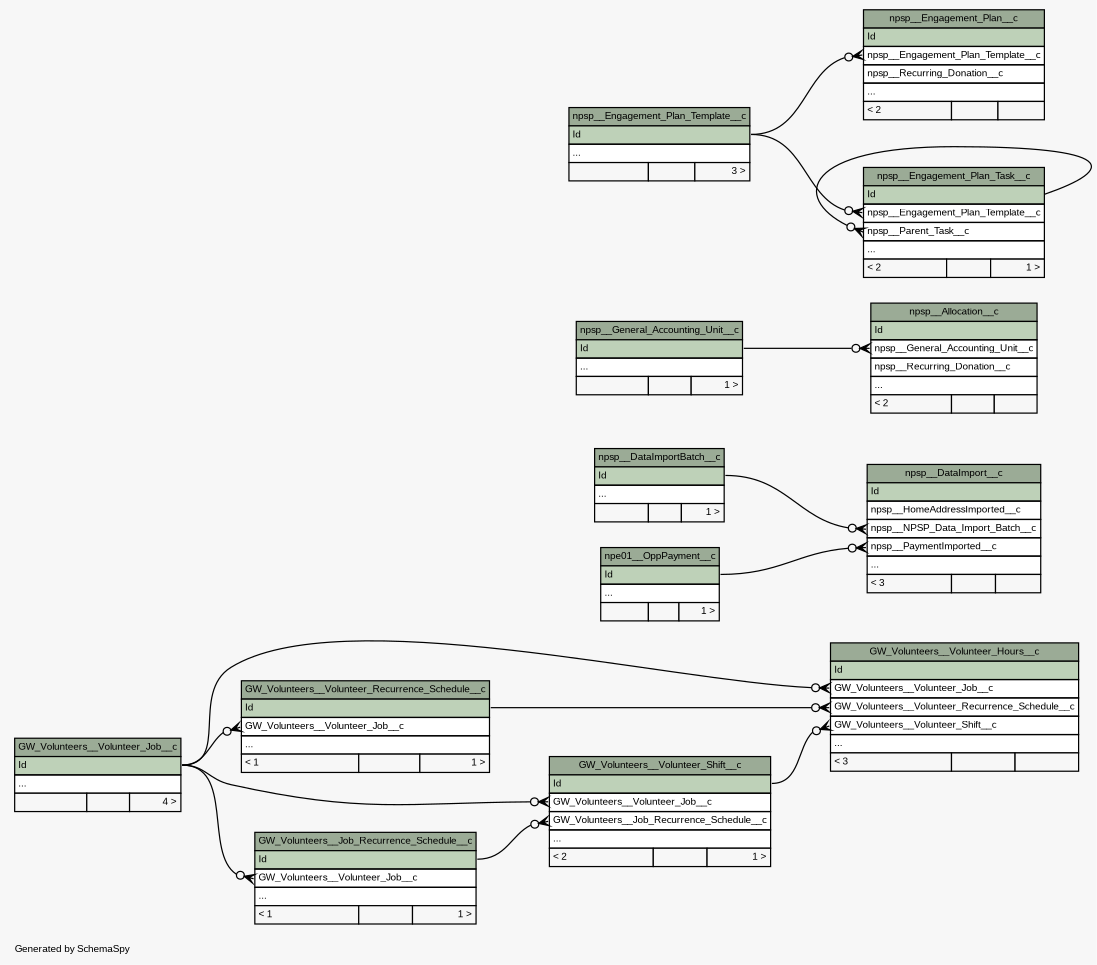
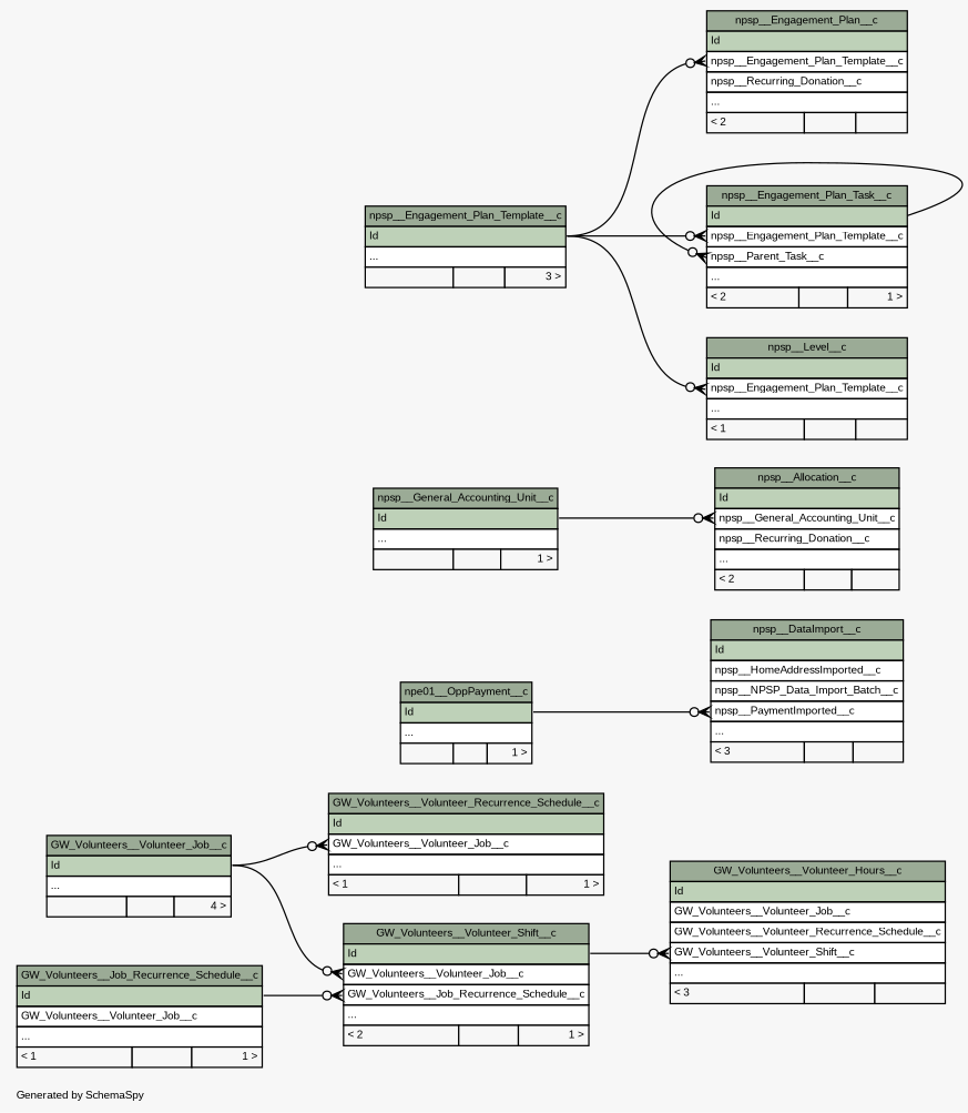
  digraph {
    bgcolor="#f7f7f7"
    fontname=Arial
    fontsize=8
    label="\nGenerated by SchemaSpy"
    labeljust=l
    nodesep=0.18
    rankdir=RL
    ranksep=0.46
    node [fontname=Arial fontsize=8 shape=plaintext]
    edge [arrowhead=none arrowsize=0.8 arrowtail=crowodot dir=back headport="Id:e" tailport="GW_Volunteers__Volunteer_Job__c:w"]
    n1 [label=<     <TABLE BORDER="0" CELLBORDER="1" CELLSPACING="0" BGCOLOR="#ffffff">       <TR><TD COLSPAN="3" BGCOLOR="#9bab96" ALIGN="CENTER">GW_Volunteers__Job_Recurrence_Schedule__c</TD></TR>       <TR><TD PORT="Id" COLSPAN="3" BGCOLOR="#bed1b8" ALIGN="LEFT">Id</TD></TR>       <TR><TD PORT="GW_Volunteers__Volunteer_Job__c" COLSPAN="3" ALIGN="LEFT">GW_Volunteers__Volunteer_Job__c</TD></TR>       <TR><TD PORT="elipses" COLSPAN="3" ALIGN="LEFT">...</TD></TR>       <TR><TD ALIGN="LEFT" BGCOLOR="#f7f7f7">&lt; 1</TD><TD ALIGN="RIGHT" BGCOLOR="#f7f7f7">  </TD><TD ALIGN="RIGHT" BGCOLOR="#f7f7f7">1 &gt;</TD></TR>     </TABLE>>]
    n2 [label=<     <TABLE BORDER="0" CELLBORDER="1" CELLSPACING="0" BGCOLOR="#ffffff">       <TR><TD COLSPAN="3" BGCOLOR="#9bab96" ALIGN="CENTER">GW_Volunteers__Volunteer_Job__c</TD></TR>       <TR><TD PORT="Id" COLSPAN="3" BGCOLOR="#bed1b8" ALIGN="LEFT">Id</TD></TR>       <TR><TD PORT="elipses" COLSPAN="3" ALIGN="LEFT">...</TD></TR>       <TR><TD ALIGN="LEFT" BGCOLOR="#f7f7f7">  </TD><TD ALIGN="RIGHT" BGCOLOR="#f7f7f7">  </TD><TD ALIGN="RIGHT" BGCOLOR="#f7f7f7">4 &gt;</TD></TR>     </TABLE>>]
    n3 [label=<     <TABLE BORDER="0" CELLBORDER="1" CELLSPACING="0" BGCOLOR="#ffffff">       <TR><TD COLSPAN="3" BGCOLOR="#9bab96" ALIGN="CENTER">GW_Volunteers__Volunteer_Hours__c</TD></TR>       <TR><TD PORT="Id" COLSPAN="3" BGCOLOR="#bed1b8" ALIGN="LEFT">Id</TD></TR>       <TR><TD PORT="GW_Volunteers__Volunteer_Job__c" COLSPAN="3" ALIGN="LEFT">GW_Volunteers__Volunteer_Job__c</TD></TR>       <TR><TD PORT="GW_Volunteers__Volunteer_Recurrence_Schedule__c" COLSPAN="3" ALIGN="LEFT">GW_Volunteers__Volunteer_Recurrence_Schedule__c</TD></TR>       <TR><TD PORT="GW_Volunteers__Volunteer_Shift__c" COLSPAN="3" ALIGN="LEFT">GW_Volunteers__Volunteer_Shift__c</TD></TR>       <TR><TD PORT="elipses" COLSPAN="3" ALIGN="LEFT">...</TD></TR>       <TR><TD ALIGN="LEFT" BGCOLOR="#f7f7f7">&lt; 3</TD><TD ALIGN="RIGHT" BGCOLOR="#f7f7f7">  </TD><TD ALIGN="RIGHT" BGCOLOR="#f7f7f7">  </TD></TR>     </TABLE>>]
    n4 [label=<     <TABLE BORDER="0" CELLBORDER="1" CELLSPACING="0" BGCOLOR="#ffffff">       <TR><TD COLSPAN="3" BGCOLOR="#9bab96" ALIGN="CENTER">GW_Volunteers__Volunteer_Recurrence_Schedule__c</TD></TR>       <TR><TD PORT="Id" COLSPAN="3" BGCOLOR="#bed1b8" ALIGN="LEFT">Id</TD></TR>       <TR><TD PORT="GW_Volunteers__Volunteer_Job__c" COLSPAN="3" ALIGN="LEFT">GW_Volunteers__Volunteer_Job__c</TD></TR>       <TR><TD PORT="elipses" COLSPAN="3" ALIGN="LEFT">...</TD></TR>       <TR><TD ALIGN="LEFT" BGCOLOR="#f7f7f7">&lt; 1</TD><TD ALIGN="RIGHT" BGCOLOR="#f7f7f7">  </TD><TD ALIGN="RIGHT" BGCOLOR="#f7f7f7">1 &gt;</TD></TR>     </TABLE>>]
    n5 [label=<     <TABLE BORDER="0" CELLBORDER="1" CELLSPACING="0" BGCOLOR="#ffffff">       <TR><TD COLSPAN="3" BGCOLOR="#9bab96" ALIGN="CENTER">GW_Volunteers__Volunteer_Shift__c</TD></TR>       <TR><TD PORT="Id" COLSPAN="3" BGCOLOR="#bed1b8" ALIGN="LEFT">Id</TD></TR>       <TR><TD PORT="GW_Volunteers__Volunteer_Job__c" COLSPAN="3" ALIGN="LEFT">GW_Volunteers__Volunteer_Job__c</TD></TR>       <TR><TD PORT="GW_Volunteers__Job_Recurrence_Schedule__c" COLSPAN="3" ALIGN="LEFT">GW_Volunteers__Job_Recurrence_Schedule__c</TD></TR>       <TR><TD PORT="elipses" COLSPAN="3" ALIGN="LEFT">...</TD></TR>       <TR><TD ALIGN="LEFT" BGCOLOR="#f7f7f7">&lt; 2</TD><TD ALIGN="RIGHT" BGCOLOR="#f7f7f7">  </TD><TD ALIGN="RIGHT" BGCOLOR="#f7f7f7">1 &gt;</TD></TR>     </TABLE>>]
    n6 [label=<     <TABLE BORDER="0" CELLBORDER="1" CELLSPACING="0" BGCOLOR="#ffffff">       <TR><TD COLSPAN="3" BGCOLOR="#9bab96" ALIGN="CENTER">npe01__OppPayment__c</TD></TR>       <TR><TD PORT="Id" COLSPAN="3" BGCOLOR="#bed1b8" ALIGN="LEFT">Id</TD></TR>       <TR><TD PORT="elipses" COLSPAN="3" ALIGN="LEFT">...</TD></TR>       <TR><TD ALIGN="LEFT" BGCOLOR="#f7f7f7">  </TD><TD ALIGN="RIGHT" BGCOLOR="#f7f7f7">  </TD><TD ALIGN="RIGHT" BGCOLOR="#f7f7f7">1 &gt;</TD></TR>     </TABLE>>]
    n7 [label=<     <TABLE BORDER="0" CELLBORDER="1" CELLSPACING="0" BGCOLOR="#ffffff">       <TR><TD COLSPAN="3" BGCOLOR="#9bab96" ALIGN="CENTER">npsp__Allocation__c</TD></TR>       <TR><TD PORT="Id" COLSPAN="3" BGCOLOR="#bed1b8" ALIGN="LEFT">Id</TD></TR>       <TR><TD PORT="npsp__General_Accounting_Unit__c" COLSPAN="3" ALIGN="LEFT">npsp__General_Accounting_Unit__c</TD></TR>       <TR><TD PORT="npsp__Recurring_Donation__c" COLSPAN="3" ALIGN="LEFT">npsp__Recurring_Donation__c</TD></TR>       <TR><TD PORT="elipses" COLSPAN="3" ALIGN="LEFT">...</TD></TR>       <TR><TD ALIGN="LEFT" BGCOLOR="#f7f7f7">&lt; 2</TD><TD ALIGN="RIGHT" BGCOLOR="#f7f7f7">  </TD><TD ALIGN="RIGHT" BGCOLOR="#f7f7f7">  </TD></TR>     </TABLE>>]
    n8 [label=<     <TABLE BORDER="0" CELLBORDER="1" CELLSPACING="0" BGCOLOR="#ffffff">       <TR><TD COLSPAN="3" BGCOLOR="#9bab96" ALIGN="CENTER">npsp__General_Accounting_Unit__c</TD></TR>       <TR><TD PORT="Id" COLSPAN="3" BGCOLOR="#bed1b8" ALIGN="LEFT">Id</TD></TR>       <TR><TD PORT="elipses" COLSPAN="3" ALIGN="LEFT">...</TD></TR>       <TR><TD ALIGN="LEFT" BGCOLOR="#f7f7f7">  </TD><TD ALIGN="RIGHT" BGCOLOR="#f7f7f7">  </TD><TD ALIGN="RIGHT" BGCOLOR="#f7f7f7">1 &gt;</TD></TR>     </TABLE>>]
    n9 [label=<     <TABLE BORDER="0" CELLBORDER="1" CELLSPACING="0" BGCOLOR="#ffffff">       <TR><TD COLSPAN="3" BGCOLOR="#9bab96" ALIGN="CENTER">npsp__DataImport__c</TD></TR>       <TR><TD PORT="Id" COLSPAN="3" BGCOLOR="#bed1b8" ALIGN="LEFT">Id</TD></TR>       <TR><TD PORT="npsp__HomeAddressImported__c" COLSPAN="3" ALIGN="LEFT">npsp__HomeAddressImported__c</TD></TR>       <TR><TD PORT="npsp__NPSP_Data_Import_Batch__c" COLSPAN="3" ALIGN="LEFT">npsp__NPSP_Data_Import_Batch__c</TD></TR>       <TR><TD PORT="npsp__PaymentImported__c" COLSPAN="3" ALIGN="LEFT">npsp__PaymentImported__c</TD></TR>       <TR><TD PORT="elipses" COLSPAN="3" ALIGN="LEFT">...</TD></TR>       <TR><TD ALIGN="LEFT" BGCOLOR="#f7f7f7">&lt; 3</TD><TD ALIGN="RIGHT" BGCOLOR="#f7f7f7">  </TD><TD ALIGN="RIGHT" BGCOLOR="#f7f7f7">  </TD></TR>     </TABLE>>]
-   n10 [label=<     <TABLE BORDER="0" CELLBORDER="1" CELLSPACING="0" BGCOLOR="#ffffff">       <TR><TD COLSPAN="3" BGCOLOR="#9bab96" ALIGN="CENTER">npsp__DataImportBatch__c</TD></TR>       <TR><TD PORT="Id" COLSPAN="3" BGCOLOR="#bed1b8" ALIGN="LEFT">Id</TD></TR>       <TR><TD PORT="elipses" COLSPAN="3" ALIGN="LEFT">...</TD></TR>       <TR><TD ALIGN="LEFT" BGCOLOR="#f7f7f7">  </TD><TD ALIGN="RIGHT" BGCOLOR="#f7f7f7">  </TD><TD ALIGN="RIGHT" BGCOLOR="#f7f7f7">1 &gt;</TD></TR>     </TABLE>>]
    n11 [label=<     <TABLE BORDER="0" CELLBORDER="1" CELLSPACING="0" BGCOLOR="#ffffff">       <TR><TD COLSPAN="3" BGCOLOR="#9bab96" ALIGN="CENTER">npsp__Engagement_Plan__c</TD></TR>       <TR><TD PORT="Id" COLSPAN="3" BGCOLOR="#bed1b8" ALIGN="LEFT">Id</TD></TR>       <TR><TD PORT="npsp__Engagement_Plan_Template__c" COLSPAN="3" ALIGN="LEFT">npsp__Engagement_Plan_Template__c</TD></TR>       <TR><TD PORT="npsp__Recurring_Donation__c" COLSPAN="3" ALIGN="LEFT">npsp__Recurring_Donation__c</TD></TR>       <TR><TD PORT="elipses" COLSPAN="3" ALIGN="LEFT">...</TD></TR>       <TR><TD ALIGN="LEFT" BGCOLOR="#f7f7f7">&lt; 2</TD><TD ALIGN="RIGHT" BGCOLOR="#f7f7f7">  </TD><TD ALIGN="RIGHT" BGCOLOR="#f7f7f7">  </TD></TR>     </TABLE>>]
    n12 [label=<     <TABLE BORDER="0" CELLBORDER="1" CELLSPACING="0" BGCOLOR="#ffffff">       <TR><TD COLSPAN="3" BGCOLOR="#9bab96" ALIGN="CENTER">npsp__Engagement_Plan_Template__c</TD></TR>       <TR><TD PORT="Id" COLSPAN="3" BGCOLOR="#bed1b8" ALIGN="LEFT">Id</TD></TR>       <TR><TD PORT="elipses" COLSPAN="3" ALIGN="LEFT">...</TD></TR>       <TR><TD ALIGN="LEFT" BGCOLOR="#f7f7f7">  </TD><TD ALIGN="RIGHT" BGCOLOR="#f7f7f7">  </TD><TD ALIGN="RIGHT" BGCOLOR="#f7f7f7">3 &gt;</TD></TR>     </TABLE>>]
    n13 [label=<     <TABLE BORDER="0" CELLBORDER="1" CELLSPACING="0" BGCOLOR="#ffffff">       <TR><TD COLSPAN="3" BGCOLOR="#9bab96" ALIGN="CENTER">npsp__Engagement_Plan_Task__c</TD></TR>       <TR><TD PORT="Id" COLSPAN="3" BGCOLOR="#bed1b8" ALIGN="LEFT">Id</TD></TR>       <TR><TD PORT="npsp__Engagement_Plan_Template__c" COLSPAN="3" ALIGN="LEFT">npsp__Engagement_Plan_Template__c</TD></TR>       <TR><TD PORT="npsp__Parent_Task__c" COLSPAN="3" ALIGN="LEFT">npsp__Parent_Task__c</TD></TR>       <TR><TD PORT="elipses" COLSPAN="3" ALIGN="LEFT">...</TD></TR>       <TR><TD ALIGN="LEFT" BGCOLOR="#f7f7f7">&lt; 2</TD><TD ALIGN="RIGHT" BGCOLOR="#f7f7f7">  </TD><TD ALIGN="RIGHT" BGCOLOR="#f7f7f7">1 &gt;</TD></TR>     </TABLE>>]
-   n1 -> n2
-   n3 -> n2
-   n3 -> n4 [tailport="GW_Volunteers__Volunteer_Recurrence_Schedule__c:w"]
+   n14 [label=<     <TABLE BORDER="0" CELLBORDER="1" CELLSPACING="0" BGCOLOR="#ffffff">       <TR><TD COLSPAN="3" BGCOLOR="#9bab96" ALIGN="CENTER">npsp__Level__c</TD></TR>       <TR><TD PORT="Id" COLSPAN="3" BGCOLOR="#bed1b8" ALIGN="LEFT">Id</TD></TR>       <TR><TD PORT="npsp__Engagement_Plan_Template__c" COLSPAN="3" ALIGN="LEFT">npsp__Engagement_Plan_Template__c</TD></TR>       <TR><TD PORT="elipses" COLSPAN="3" ALIGN="LEFT">...</TD></TR>       <TR><TD ALIGN="LEFT" BGCOLOR="#f7f7f7">&lt; 1</TD><TD ALIGN="RIGHT" BGCOLOR="#f7f7f7">  </TD><TD ALIGN="RIGHT" BGCOLOR="#f7f7f7">  </TD></TR>     </TABLE>>]
    n3 -> n5 [tailport="GW_Volunteers__Volunteer_Shift__c:w"]
    n4 -> n2
    n5 -> n1 [tailport="GW_Volunteers__Job_Recurrence_Schedule__c:w"]
    n5 -> n2
    n7 -> n8 [tailport="npsp__General_Accounting_Unit__c:w"]
    n9 -> n6 [tailport="npsp__PaymentImported__c:w"]
-   n9 -> n10 [tailport="npsp__NPSP_Data_Import_Batch__c:w"]
    n11 -> n12 [tailport="npsp__Engagement_Plan_Template__c:w"]
    n13 -> n12 [tailport="npsp__Engagement_Plan_Template__c:w"]
    n13 -> n13 [tailport="npsp__Parent_Task__c:w"]
+   n14 -> n12 [tailport="npsp__Engagement_Plan_Template__c:w"]
  }
